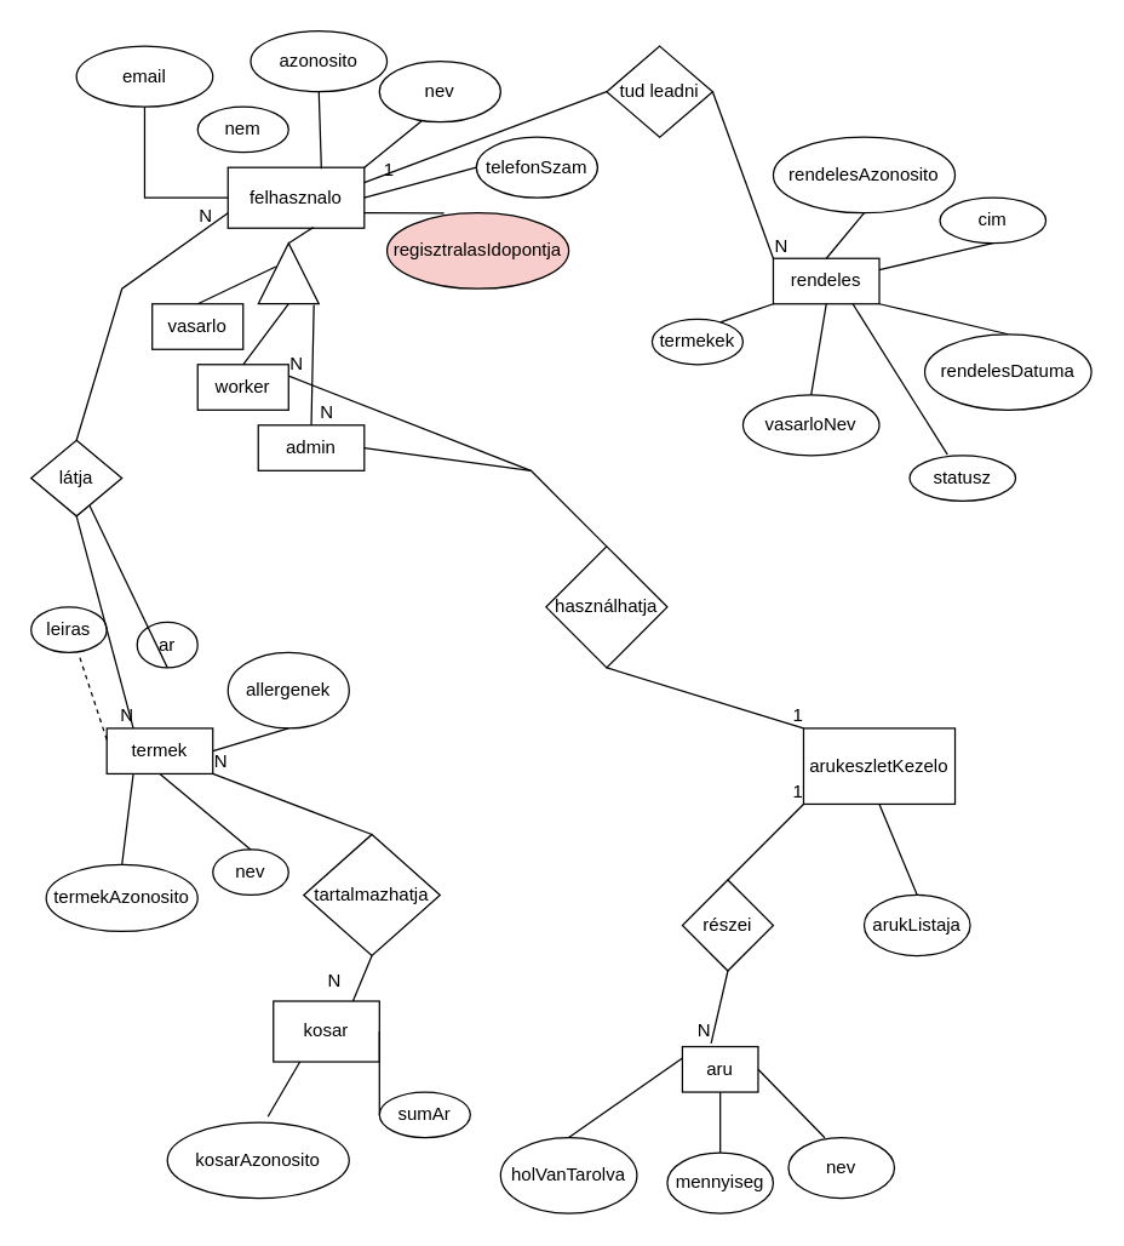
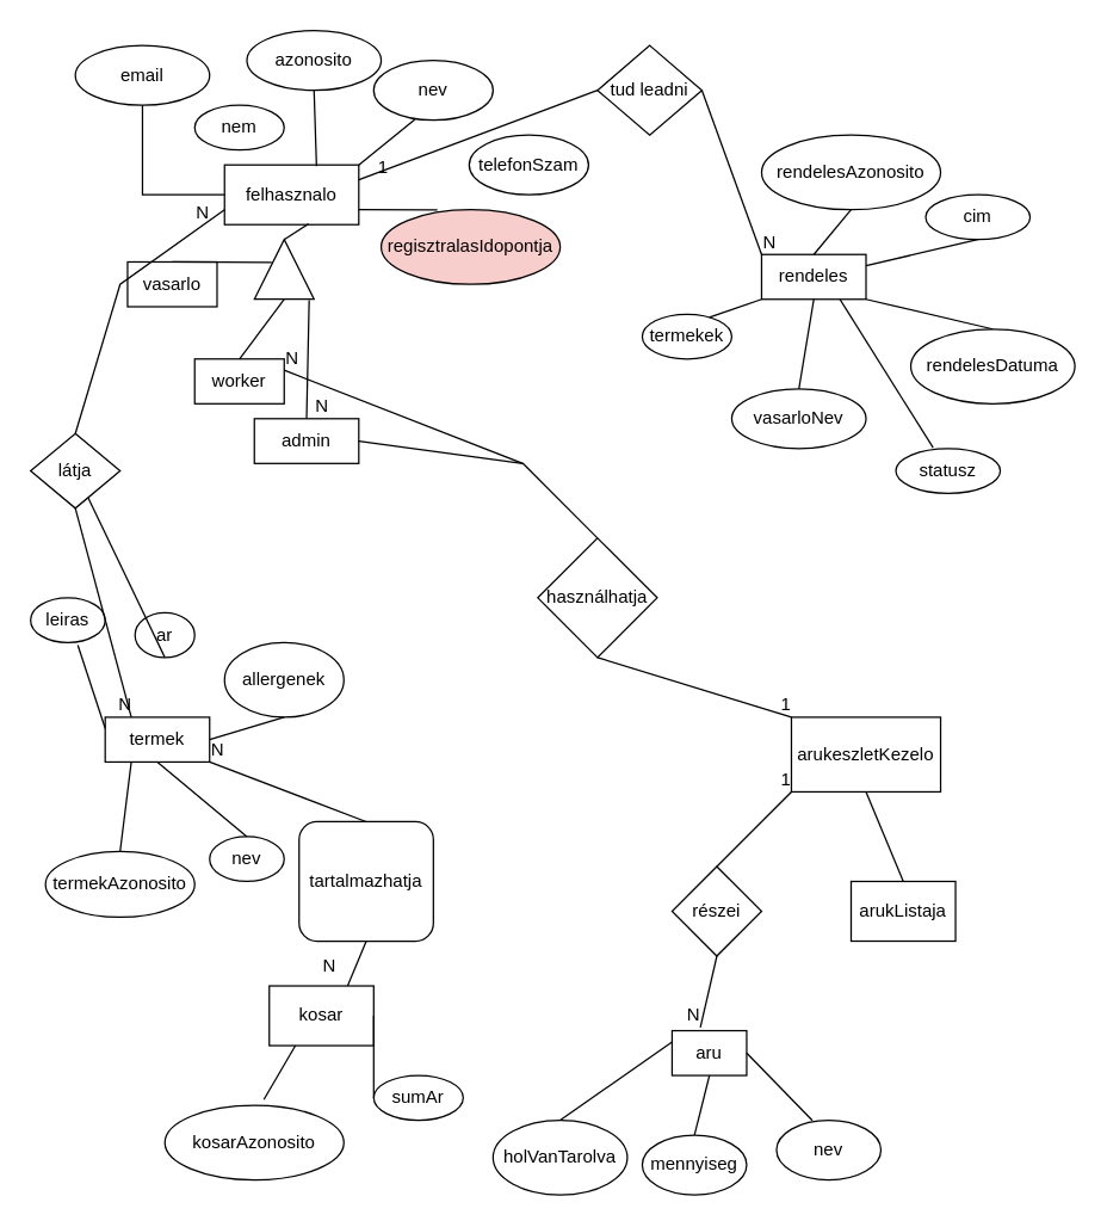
  <mxCell id="0" />
  <mxCell id="1" parent="0" />
  <mxCell id="2" value="felhasznalo" style="rounded=0;whiteSpace=wrap;html=1;" parent="1" vertex="1"><mxGeometry x="150" y="110" width="90" height="40" as="geometry" /></mxCell>
  <mxCell id="3" value="azonosito" style="ellipse;whiteSpace=wrap;html=1;rounded=0;" parent="1" vertex="1"><mxGeometry x="165" y="20" width="90" height="40" as="geometry" /></mxCell>
  <mxCell id="4" value="nev" style="ellipse;whiteSpace=wrap;html=1;rounded=0;" parent="1" vertex="1"><mxGeometry x="250" y="40" width="80" height="40" as="geometry" /></mxCell>
  <mxCell id="5" value="telefonSzam" style="ellipse;whiteSpace=wrap;html=1;rounded=0;" parent="1" vertex="1"><mxGeometry x="314" y="90" width="80" height="40" as="geometry" /></mxCell>
  <mxCell id="6" value="email" style="ellipse;whiteSpace=wrap;html=1;rounded=0;" parent="1" vertex="1"><mxGeometry x="50" y="30" width="90" height="40" as="geometry" /></mxCell>
  <mxCell id="7" value="nem" style="ellipse;whiteSpace=wrap;html=1;rounded=0;" parent="1" vertex="1"><mxGeometry x="130" y="70" width="60" height="30" as="geometry" /></mxCell>
  <mxCell id="8" value="regisztralasIdopontja" style="ellipse;whiteSpace=wrap;html=1;rounded=0;fillColor=#f8cecc;" parent="1" vertex="1"><mxGeometry x="255" y="140" width="120" height="50" as="geometry" /></mxCell>
- <mxCell id="9" value="vasarlo" style="rounded=0;whiteSpace=wrap;html=1;" parent="1" vertex="1"><mxGeometry x="100" y="200" width="60" height="30" as="geometry" /></mxCell>
+ <mxCell id="9" value="vasarlo" style="rounded=0;whiteSpace=wrap;html=1;" parent="1" vertex="1"><mxGeometry x="85" y="175" width="60" height="30" as="geometry" /></mxCell>
  <mxCell id="10" value="" style="endArrow=none;html=1;rounded=0;exitX=0.5;exitY=1;exitDx=0;exitDy=0;" parent="1" source="6" edge="1"><mxGeometry width="50" height="50" relative="1" as="geometry"><mxPoint x="250" y="300" as="sourcePoint" /><mxPoint x="150" y="130" as="targetPoint" /><Array as="points"><mxPoint x="95" y="130" /></Array></mxGeometry></mxCell>
  <mxCell id="11" value="" style="endArrow=none;html=1;rounded=0;entryX=0.5;entryY=1;entryDx=0;entryDy=0;exitX=0.685;exitY=0.021;exitDx=0;exitDy=0;exitPerimeter=0;" parent="1" source="2" target="3" edge="1"><mxGeometry width="50" height="50" relative="1" as="geometry"><mxPoint x="250" y="300" as="sourcePoint" /><mxPoint x="300" y="250" as="targetPoint" /></mxGeometry></mxCell>
  <mxCell id="12" value="" style="endArrow=none;html=1;rounded=0;entryX=1;entryY=0;entryDx=0;entryDy=0;exitX=0.346;exitY=0.987;exitDx=0;exitDy=0;exitPerimeter=0;" parent="1" source="4" target="2" edge="1"><mxGeometry width="50" height="50" relative="1" as="geometry"><mxPoint x="250" y="300" as="sourcePoint" /><mxPoint x="300" y="250" as="targetPoint" /></mxGeometry></mxCell>
- <mxCell id="13" value="" style="endArrow=none;html=1;rounded=0;entryX=0;entryY=0.5;entryDx=0;entryDy=0;exitX=1;exitY=0.5;exitDx=0;exitDy=0;" parent="1" source="2" target="5" edge="1"><mxGeometry width="50" height="50" relative="1" as="geometry"><mxPoint x="250" y="300" as="sourcePoint" /><mxPoint x="300" y="250" as="targetPoint" /></mxGeometry></mxCell>
  <mxCell id="14" value="" style="endArrow=none;html=1;rounded=0;entryX=1;entryY=0.75;entryDx=0;entryDy=0;exitX=0.314;exitY=0.003;exitDx=0;exitDy=0;exitPerimeter=0;" parent="1" source="8" target="2" edge="1"><mxGeometry width="50" height="50" relative="1" as="geometry"><mxPoint x="250" y="300" as="sourcePoint" /><mxPoint x="300" y="250" as="targetPoint" /></mxGeometry></mxCell>
  <mxCell id="15" value="" style="endArrow=none;html=1;rounded=0;entryX=0.615;entryY=0.291;entryDx=0;entryDy=0;exitX=0.5;exitY=0;exitDx=0;exitDy=0;entryPerimeter=0;" parent="1" source="9" target="18" edge="1"><mxGeometry width="50" height="50" relative="1" as="geometry"><mxPoint x="250" y="300" as="sourcePoint" /><mxPoint x="120" y="220" as="targetPoint" /></mxGeometry></mxCell>
  <mxCell id="16" value="worker" style="rounded=0;whiteSpace=wrap;html=1;" parent="1" vertex="1"><mxGeometry x="130" y="240" width="60" height="30" as="geometry" /></mxCell>
  <mxCell id="17" value="" style="endArrow=none;html=1;rounded=0;entryX=0.626;entryY=0.988;entryDx=0;entryDy=0;entryPerimeter=0;exitX=1;exitY=0.5;exitDx=0;exitDy=0;" parent="1" source="18" target="2" edge="1"><mxGeometry width="50" height="50" relative="1" as="geometry"><mxPoint x="230" y="180" as="sourcePoint" /><mxPoint x="300" y="250" as="targetPoint" /></mxGeometry></mxCell>
  <mxCell id="18" value="" style="triangle;whiteSpace=wrap;html=1;direction=north;" parent="1" vertex="1"><mxGeometry x="170" y="160" width="40" height="40" as="geometry" /></mxCell>
  <mxCell id="19" value="" style="endArrow=none;html=1;rounded=0;entryX=0;entryY=0.5;entryDx=0;entryDy=0;exitX=0.5;exitY=0;exitDx=0;exitDy=0;" parent="1" source="16" target="18" edge="1"><mxGeometry width="50" height="50" relative="1" as="geometry"><mxPoint x="250" y="300" as="sourcePoint" /><mxPoint x="300" y="250" as="targetPoint" /></mxGeometry></mxCell>
  <mxCell id="20" value="admin" style="rounded=0;whiteSpace=wrap;html=1;" parent="1" vertex="1"><mxGeometry x="170" y="280" width="70" height="30" as="geometry" /></mxCell>
  <mxCell id="21" value="" style="endArrow=none;html=1;rounded=0;entryX=-0.015;entryY=0.918;entryDx=0;entryDy=0;exitX=0.5;exitY=0;exitDx=0;exitDy=0;entryPerimeter=0;" parent="1" source="20" target="18" edge="1"><mxGeometry width="50" height="50" relative="1" as="geometry"><mxPoint x="270" y="470" as="sourcePoint" /><mxPoint x="260" y="370" as="targetPoint" /><Array as="points" /></mxGeometry></mxCell>
  <mxCell id="22" value="termek" style="rounded=0;whiteSpace=wrap;html=1;" parent="1" vertex="1"><mxGeometry x="70" y="480" width="70" height="30" as="geometry" /></mxCell>
  <mxCell id="23" value="termekAzonosito" style="ellipse;whiteSpace=wrap;html=1;" parent="1" vertex="1"><mxGeometry x="30" y="570" width="100" height="44" as="geometry" /></mxCell>
  <mxCell id="24" value="nev" style="ellipse;whiteSpace=wrap;html=1;" parent="1" vertex="1"><mxGeometry x="140" y="560" width="50" height="30" as="geometry" /></mxCell>
  <mxCell id="25" value="leiras" style="ellipse;whiteSpace=wrap;html=1;" parent="1" vertex="1"><mxGeometry y="400" width="50" height="30" as="geometry" x="20" /></mxCell>
  <mxCell id="26" value="ar" style="ellipse;whiteSpace=wrap;html=1;" parent="1" vertex="1"><mxGeometry x="90" y="410" width="40" height="30" as="geometry" /></mxCell>
  <mxCell id="27" value="allergenek" style="ellipse;whiteSpace=wrap;html=1;" parent="1" vertex="1"><mxGeometry x="150" y="430" width="80" height="50" as="geometry" /></mxCell>
- <mxCell id="28" value="" style="endArrow=none;html=1;rounded=0;entryX=0.633;entryY=1.057;entryDx=0;entryDy=0;entryPerimeter=0;exitX=0;exitY=0.25;exitDx=0;exitDy=0;dashed=1;" parent="1" source="22" target="25" edge="1"><mxGeometry width="50" height="50" relative="1" as="geometry"><mxPoint x="100" y="480" as="sourcePoint" /><mxPoint x="380" y="420" as="targetPoint" /></mxGeometry></mxCell>
+ <mxCell id="28" value="" style="endArrow=none;html=1;rounded=0;entryX=0.633;entryY=1.057;entryDx=0;entryDy=0;entryPerimeter=0;exitX=0;exitY=0.25;exitDx=0;exitDy=0;" parent="1" source="22" target="25" edge="1"><mxGeometry width="50" height="50" relative="1" as="geometry"><mxPoint x="100" y="480" as="sourcePoint" /><mxPoint x="380" y="420" as="targetPoint" /></mxGeometry></mxCell>
  <mxCell id="29" value="" style="endArrow=none;html=1;rounded=0;exitX=0.5;exitY=0;exitDx=0;exitDy=0;entryX=0.25;entryY=1;entryDx=0;entryDy=0;" parent="1" source="23" target="22" edge="1"><mxGeometry width="50" height="50" relative="1" as="geometry"><mxPoint x="330" y="470" as="sourcePoint" /><mxPoint x="380" y="420" as="targetPoint" /></mxGeometry></mxCell>
  <mxCell id="30" value="" style="endArrow=none;html=1;rounded=0;exitX=0.5;exitY=0;exitDx=0;exitDy=0;entryX=0.5;entryY=1;entryDx=0;entryDy=0;" parent="1" source="24" target="22" edge="1"><mxGeometry width="50" height="50" relative="1" as="geometry"><mxPoint x="330" y="470" as="sourcePoint" /><mxPoint x="380" y="420" as="targetPoint" /></mxGeometry></mxCell>
  <mxCell id="31" value="" style="endArrow=none;html=1;rounded=0;exitX=0.5;exitY=1;exitDx=0;exitDy=0;" parent="1" source="26" target="64" edge="1"><mxGeometry width="50" height="50" relative="1" as="geometry"><mxPoint x="330" y="470" as="sourcePoint" /><mxPoint x="380" y="420" as="targetPoint" /></mxGeometry></mxCell>
  <mxCell id="32" value="" style="endArrow=none;html=1;rounded=0;entryX=0.5;entryY=1;entryDx=0;entryDy=0;exitX=1;exitY=0.5;exitDx=0;exitDy=0;" parent="1" source="22" target="27" edge="1"><mxGeometry width="50" height="50" relative="1" as="geometry"><mxPoint x="-70" y="570" as="sourcePoint" /><mxPoint x="-20" y="520" as="targetPoint" /></mxGeometry></mxCell>
  <mxCell id="33" value="kosar" style="rounded=0;whiteSpace=wrap;html=1;" parent="1" vertex="1"><mxGeometry x="180" y="660" width="70" height="40" as="geometry" /></mxCell>
  <mxCell id="34" value="kosarAzonosito" style="ellipse;whiteSpace=wrap;html=1;" parent="1" vertex="1"><mxGeometry x="110" y="740" width="120" height="50" as="geometry" /></mxCell>
  <mxCell id="35" value="" style="endArrow=none;html=1;rounded=0;entryX=0.25;entryY=1;entryDx=0;entryDy=0;exitX=0.553;exitY=-0.077;exitDx=0;exitDy=0;exitPerimeter=0;" parent="1" source="34" target="33" edge="1"><mxGeometry width="50" height="50" relative="1" as="geometry"><mxPoint x="320" y="470" as="sourcePoint" /><mxPoint x="370" y="420" as="targetPoint" /></mxGeometry></mxCell>
  <mxCell id="36" value="sumAr" style="ellipse;whiteSpace=wrap;html=1;" parent="1" vertex="1"><mxGeometry x="250" y="720" width="60" height="30" as="geometry" /></mxCell>
  <mxCell id="37" value="" style="endArrow=none;html=1;rounded=0;entryX=0;entryY=0.5;entryDx=0;entryDy=0;exitX=1;exitY=0.5;exitDx=0;exitDy=0;" parent="1" source="33" target="36" edge="1"><mxGeometry width="50" height="50" relative="1" as="geometry"><mxPoint x="320" y="470" as="sourcePoint" /><mxPoint x="530" y="475" as="targetPoint" /></mxGeometry></mxCell>
  <mxCell id="38" value="rendeles" style="rounded=0;whiteSpace=wrap;html=1;" parent="1" vertex="1"><mxGeometry x="510" y="170" width="70" height="30" as="geometry" /></mxCell>
  <mxCell id="39" value="rendelesAzonosito" style="ellipse;whiteSpace=wrap;html=1;" parent="1" vertex="1"><mxGeometry x="510" y="90" width="120" height="50" as="geometry" /></mxCell>
  <mxCell id="40" value="rendelesDatuma" style="ellipse;whiteSpace=wrap;html=1;" parent="1" vertex="1"><mxGeometry x="610" y="220" width="110" height="50" as="geometry" /></mxCell>
  <mxCell id="41" value="cim" style="ellipse;whiteSpace=wrap;html=1;" parent="1" vertex="1"><mxGeometry x="620" y="130" width="70" height="30" as="geometry" /></mxCell>
  <mxCell id="42" value="" style="endArrow=none;html=1;rounded=0;entryX=0.5;entryY=1;entryDx=0;entryDy=0;exitX=0.5;exitY=0;exitDx=0;exitDy=0;" parent="1" source="38" target="39" edge="1"><mxGeometry width="50" height="50" relative="1" as="geometry"><mxPoint x="540" y="220" as="sourcePoint" /><mxPoint x="590" y="170" as="targetPoint" /></mxGeometry></mxCell>
  <mxCell id="43" value="" style="endArrow=none;html=1;rounded=0;entryX=0.5;entryY=1;entryDx=0;entryDy=0;exitX=1;exitY=0.25;exitDx=0;exitDy=0;" parent="1" source="38" target="41" edge="1"><mxGeometry width="50" height="50" relative="1" as="geometry"><mxPoint x="530" y="260" as="sourcePoint" /><mxPoint x="580" y="210" as="targetPoint" /></mxGeometry></mxCell>
  <mxCell id="44" value="" style="endArrow=none;html=1;rounded=0;entryX=0.5;entryY=0;entryDx=0;entryDy=0;exitX=1;exitY=1;exitDx=0;exitDy=0;" parent="1" source="38" target="40" edge="1"><mxGeometry width="50" height="50" relative="1" as="geometry"><mxPoint x="470" y="300" as="sourcePoint" /><mxPoint x="520" y="250" as="targetPoint" /></mxGeometry></mxCell>
  <mxCell id="45" value="vasarloNev" style="ellipse;whiteSpace=wrap;html=1;" parent="1" vertex="1"><mxGeometry x="490" y="260" width="90" height="40" as="geometry" /></mxCell>
  <mxCell id="46" value="statusz" style="ellipse;whiteSpace=wrap;html=1;" parent="1" vertex="1"><mxGeometry x="600" y="300" width="70" height="30" as="geometry" /></mxCell>
  <mxCell id="47" value="termekek" style="ellipse;whiteSpace=wrap;html=1;" parent="1" vertex="1"><mxGeometry x="430" y="210" width="60" height="30" as="geometry" /></mxCell>
  <mxCell id="48" value="" style="endArrow=none;html=1;rounded=0;exitX=0.75;exitY=0.072;exitDx=0;exitDy=0;exitPerimeter=0;entryX=0;entryY=1;entryDx=0;entryDy=0;" parent="1" source="47" target="38" edge="1"><mxGeometry width="50" height="50" relative="1" as="geometry"><mxPoint x="540" y="220" as="sourcePoint" /><mxPoint x="590" y="170" as="targetPoint" /></mxGeometry></mxCell>
  <mxCell id="49" value="" style="endArrow=none;html=1;rounded=0;exitX=0.5;exitY=0;exitDx=0;exitDy=0;entryX=0.5;entryY=1;entryDx=0;entryDy=0;" parent="1" source="45" target="38" edge="1"><mxGeometry width="50" height="50" relative="1" as="geometry"><mxPoint x="540" y="220" as="sourcePoint" /><mxPoint x="590" y="170" as="targetPoint" /></mxGeometry></mxCell>
  <mxCell id="50" value="" style="endArrow=none;html=1;rounded=0;entryX=0.75;entryY=1;entryDx=0;entryDy=0;exitX=0.357;exitY=-0.017;exitDx=0;exitDy=0;exitPerimeter=0;" parent="1" source="46" target="38" edge="1"><mxGeometry width="50" height="50" relative="1" as="geometry"><mxPoint x="550" y="390" as="sourcePoint" /><mxPoint x="600" y="340" as="targetPoint" /></mxGeometry></mxCell>
  <mxCell id="51" value="használhatja" style="rhombus;whiteSpace=wrap;html=1;" parent="1" vertex="1"><mxGeometry x="360" y="360" width="80" height="80" as="geometry" /></mxCell>
  <mxCell id="52" value="arukeszletKezelo" style="rounded=0;whiteSpace=wrap;html=1;" parent="1" vertex="1"><mxGeometry x="530" y="480" width="100" height="50" as="geometry" /></mxCell>
- <mxCell id="53" value="arukListaja" style="ellipse;whiteSpace=wrap;html=1;" parent="1" vertex="1"><mxGeometry x="570" y="590" width="70" height="40" as="geometry" /></mxCell>
+ <mxCell id="53" value="arukListaja" style="whiteSpace=wrap;html=1;rounded=0;" parent="1" vertex="1"><mxGeometry x="570" y="590" width="70" height="40" as="geometry" /></mxCell>
  <mxCell id="54" value="" style="endArrow=none;html=1;rounded=0;exitX=0.5;exitY=0;exitDx=0;exitDy=0;entryX=0.5;entryY=1;entryDx=0;entryDy=0;" parent="1" source="53" target="52" edge="1"><mxGeometry width="50" height="50" relative="1" as="geometry"><mxPoint x="330" y="550" as="sourcePoint" /><mxPoint x="370" y="680" as="targetPoint" /></mxGeometry></mxCell>
  <mxCell id="55" value="részei" style="rhombus;whiteSpace=wrap;html=1;" parent="1" vertex="1"><mxGeometry x="450" y="580" width="60" height="60" as="geometry" /></mxCell>
  <mxCell id="56" value="aru" style="rounded=0;whiteSpace=wrap;html=1;" parent="1" vertex="1"><mxGeometry x="450" y="690" width="50" height="30" as="geometry" /></mxCell>
  <mxCell id="57" value="nev" style="ellipse;whiteSpace=wrap;html=1;" parent="1" vertex="1"><mxGeometry x="520" y="750" width="70" height="40" as="geometry" /></mxCell>
  <mxCell id="58" value="" style="endArrow=none;html=1;rounded=0;exitX=0.5;exitY=0;exitDx=0;exitDy=0;entryX=0.5;entryY=1;entryDx=0;entryDy=0;" parent="1" source="60" target="56" edge="1"><mxGeometry width="50" height="50" relative="1" as="geometry"><mxPoint x="330" y="640" as="sourcePoint" /><mxPoint x="380" y="590" as="targetPoint" /></mxGeometry></mxCell>
  <mxCell id="59" value="" style="endArrow=none;html=1;rounded=0;exitX=1;exitY=0.5;exitDx=0;exitDy=0;entryX=0.343;entryY=0.004;entryDx=0;entryDy=0;entryPerimeter=0;" parent="1" source="56" target="57" edge="1"><mxGeometry width="50" height="50" relative="1" as="geometry"><mxPoint x="330" y="640" as="sourcePoint" /><mxPoint x="380" y="590" as="targetPoint" /></mxGeometry></mxCell>
- <mxCell id="60" value="mennyiseg" style="ellipse;whiteSpace=wrap;html=1;" parent="1" vertex="1"><mxGeometry x="440" y="760" width="70" height="40" as="geometry" /></mxCell>
+ <mxCell id="60" value="mennyiseg" style="ellipse;whiteSpace=wrap;html=1;" parent="1" vertex="1"><mxGeometry x="430" y="760" width="70" height="40" as="geometry" /></mxCell>
  <mxCell id="61" value="holVanTarolva" style="ellipse;whiteSpace=wrap;html=1;" parent="1" vertex="1"><mxGeometry x="330" y="750" width="90" height="50" as="geometry" /></mxCell>
  <mxCell id="62" value="" style="endArrow=none;html=1;rounded=0;exitX=0.5;exitY=0;exitDx=0;exitDy=0;entryX=0;entryY=0.25;entryDx=0;entryDy=0;" parent="1" source="61" target="56" edge="1"><mxGeometry width="50" height="50" relative="1" as="geometry"><mxPoint x="220" y="640" as="sourcePoint" /><mxPoint x="270" y="590" as="targetPoint" /></mxGeometry></mxCell>
  <mxCell id="63" value="tud leadni" style="rhombus;whiteSpace=wrap;html=1;" parent="1" vertex="1"><mxGeometry x="400" y="30" width="70" height="60" as="geometry" /></mxCell>
  <mxCell id="64" value="látja" style="rhombus;whiteSpace=wrap;html=1;" parent="1" vertex="1"><mxGeometry y="290" width="60" height="50" as="geometry" x="20" /></mxCell>
- <mxCell id="65" value="tartalmazhatja" style="rhombus;whiteSpace=wrap;html=1;" parent="1" vertex="1"><mxGeometry x="200" y="550" width="90" height="80" as="geometry" /></mxCell>
+ <mxCell id="65" value="tartalmazhatja" style="whiteSpace=wrap;html=1;rounded=1;" parent="1" vertex="1"><mxGeometry x="200" y="550" width="90" height="80" as="geometry" /></mxCell>
  <mxCell id="66" value="" style="endArrow=none;html=1;rounded=0;exitX=0.5;exitY=1;exitDx=0;exitDy=0;entryX=0.75;entryY=0;entryDx=0;entryDy=0;" parent="1" source="65" target="33" edge="1"><mxGeometry width="50" height="50" relative="1" as="geometry"><mxPoint x="250" y="660" as="sourcePoint" /><mxPoint x="300" y="610" as="targetPoint" /></mxGeometry></mxCell>
  <mxCell id="67" value="" style="endArrow=none;html=1;rounded=0;entryX=1;entryY=1;entryDx=0;entryDy=0;exitX=0.5;exitY=0;exitDx=0;exitDy=0;" parent="1" source="65" target="22" edge="1"><mxGeometry width="50" height="50" relative="1" as="geometry"><mxPoint x="260" y="660" as="sourcePoint" /><mxPoint x="310" y="610" as="targetPoint" /></mxGeometry></mxCell>
  <mxCell id="68" value="" style="endArrow=none;html=1;rounded=0;entryX=1;entryY=0.25;entryDx=0;entryDy=0;exitX=0;exitY=0.5;exitDx=0;exitDy=0;" edge="1" parent="1" source="63" target="2"><mxGeometry relative="1" as="geometry"><mxPoint x="380" y="230" as="sourcePoint" /><mxPoint x="540" y="230" as="targetPoint" /></mxGeometry></mxCell>
  <mxCell id="69" value="1" style="resizable=0;html=1;align=right;verticalAlign=bottom;" connectable="0" vertex="1" parent="68"><mxGeometry x="1" relative="1" as="geometry"><mxPoint x="20" as="offset" /></mxGeometry></mxCell>
  <mxCell id="70" value="" style="endArrow=none;html=1;rounded=0;entryX=0;entryY=0;entryDx=0;entryDy=0;exitX=1;exitY=0.5;exitDx=0;exitDy=0;" edge="1" parent="1" source="63" target="38"><mxGeometry relative="1" as="geometry"><mxPoint x="340" y="220" as="sourcePoint" /><mxPoint x="500" y="220" as="targetPoint" /></mxGeometry></mxCell>
  <mxCell id="71" value="N" style="resizable=0;html=1;align=right;verticalAlign=bottom;" connectable="0" vertex="1" parent="70"><mxGeometry x="1" relative="1" as="geometry"><mxPoint x="10" as="offset" /></mxGeometry></mxCell>
  <mxCell id="72" value="" style="endArrow=none;html=1;rounded=0;entryX=1;entryY=0.25;entryDx=0;entryDy=0;" edge="1" parent="1" target="16"><mxGeometry relative="1" as="geometry"><mxPoint x="350" y="310" as="sourcePoint" /><mxPoint x="510" y="310" as="targetPoint" /><Array as="points"><mxPoint x="400" y="360" /><mxPoint x="350" y="310" /></Array></mxGeometry></mxCell>
  <mxCell id="73" value="N" style="resizable=0;html=1;align=right;verticalAlign=bottom;" connectable="0" vertex="1" parent="72"><mxGeometry x="1" relative="1" as="geometry"><mxPoint x="10" as="offset" /></mxGeometry></mxCell>
  <mxCell id="74" value="" style="endArrow=none;html=1;rounded=0;entryX=0;entryY=0;entryDx=0;entryDy=0;exitX=0.5;exitY=1;exitDx=0;exitDy=0;" edge="1" parent="1" source="51" target="52"><mxGeometry relative="1" as="geometry"><mxPoint x="360" y="390" as="sourcePoint" /><mxPoint x="520" y="390" as="targetPoint" /></mxGeometry></mxCell>
  <mxCell id="75" value="1" style="resizable=0;html=1;align=right;verticalAlign=bottom;" connectable="0" vertex="1" parent="74"><mxGeometry x="1" relative="1" as="geometry" /></mxCell>
  <mxCell id="76" value="" style="endArrow=none;html=1;rounded=0;entryX=0;entryY=0.75;entryDx=0;entryDy=0;exitX=0.5;exitY=0;exitDx=0;exitDy=0;" edge="1" parent="1" source="64" target="2"><mxGeometry relative="1" as="geometry"><mxPoint x="340" y="260" as="sourcePoint" /><mxPoint x="250" y="270" as="targetPoint" /><Array as="points"><mxPoint x="80" y="190" /></Array></mxGeometry></mxCell>
  <mxCell id="77" value="N" style="resizable=0;html=1;align=right;verticalAlign=bottom;" connectable="0" vertex="1" parent="76"><mxGeometry x="1" relative="1" as="geometry"><mxPoint x="-10" y="10" as="offset" /></mxGeometry></mxCell>
  <mxCell id="78" value="" style="endArrow=none;html=1;rounded=0;exitX=0.5;exitY=1;exitDx=0;exitDy=0;entryX=0.25;entryY=0;entryDx=0;entryDy=0;" edge="1" parent="1" source="64" target="22"><mxGeometry relative="1" as="geometry"><mxPoint x="220" y="330" as="sourcePoint" /><mxPoint x="120" y="360" as="targetPoint" /></mxGeometry></mxCell>
  <mxCell id="79" value="N" style="resizable=0;html=1;align=right;verticalAlign=bottom;" connectable="0" vertex="1" parent="78"><mxGeometry x="1" relative="1" as="geometry" /></mxCell>
  <mxCell id="80" value="N" style="resizable=0;html=1;align=right;verticalAlign=bottom;" connectable="0" vertex="1" parent="1"><mxGeometry x="59.998" y="499.996" as="geometry"><mxPoint x="165" y="155" as="offset" /></mxGeometry></mxCell>
  <mxCell id="81" value="N" style="resizable=0;html=1;align=right;verticalAlign=bottom;" connectable="0" vertex="1" parent="1"><mxGeometry x="149.995" y="510.002" as="geometry" /></mxCell>
  <mxCell id="82" value="" style="endArrow=none;html=1;rounded=0;exitX=0.5;exitY=1;exitDx=0;exitDy=0;entryX=0.379;entryY=-0.069;entryDx=0;entryDy=0;entryPerimeter=0;" edge="1" parent="1" source="55" target="56"><mxGeometry relative="1" as="geometry"><mxPoint x="460" y="650" as="sourcePoint" /><mxPoint x="620" y="650" as="targetPoint" /></mxGeometry></mxCell>
  <mxCell id="83" value="N" style="resizable=0;html=1;align=right;verticalAlign=bottom;" connectable="0" vertex="1" parent="82"><mxGeometry x="1" relative="1" as="geometry" /></mxCell>
  <mxCell id="84" value="" style="endArrow=none;html=1;rounded=0;exitX=0.5;exitY=0;exitDx=0;exitDy=0;entryX=0;entryY=1;entryDx=0;entryDy=0;" edge="1" parent="1" source="55" target="52"><mxGeometry relative="1" as="geometry"><mxPoint x="490" y="500" as="sourcePoint" /><mxPoint x="440" y="562.5" as="targetPoint" /></mxGeometry></mxCell>
  <mxCell id="85" value="1" style="resizable=0;html=1;align=right;verticalAlign=bottom;" connectable="0" vertex="1" parent="84"><mxGeometry x="1" relative="1" as="geometry" /></mxCell>
  <mxCell id="86" value="" style="endArrow=none;html=1;rounded=0;exitX=1;exitY=0.5;exitDx=0;exitDy=0;" edge="1" parent="1" source="20"><mxGeometry relative="1" as="geometry"><mxPoint x="210" y="310" as="sourcePoint" /><mxPoint x="350" y="310" as="targetPoint" /></mxGeometry></mxCell>
  <mxCell id="87" value="N" style="resizable=0;html=1;align=right;verticalAlign=bottom;" connectable="0" vertex="1" parent="1"><mxGeometry x="219.996" y="279.999" as="geometry" /></mxCell>
